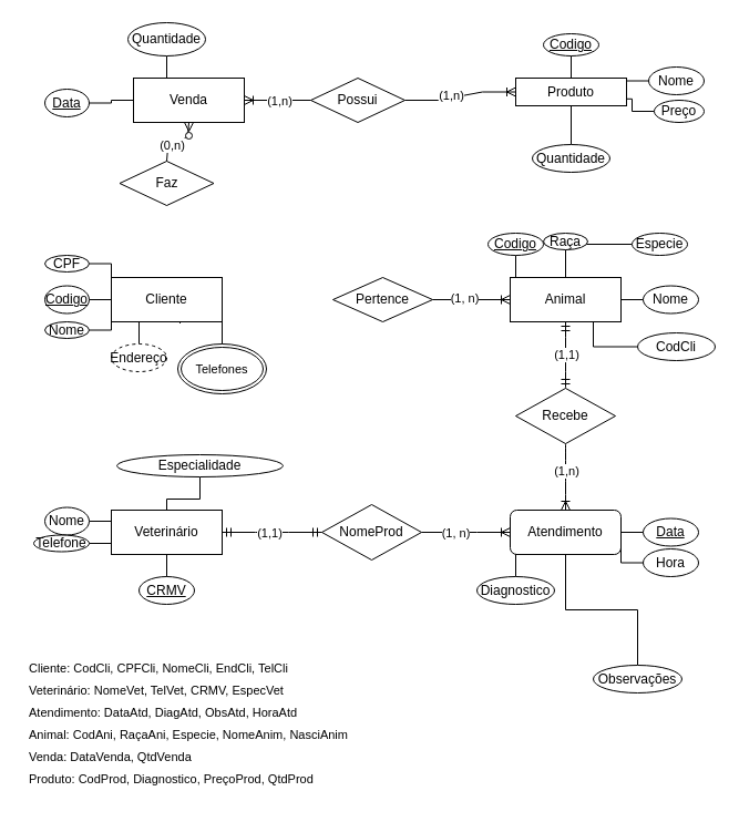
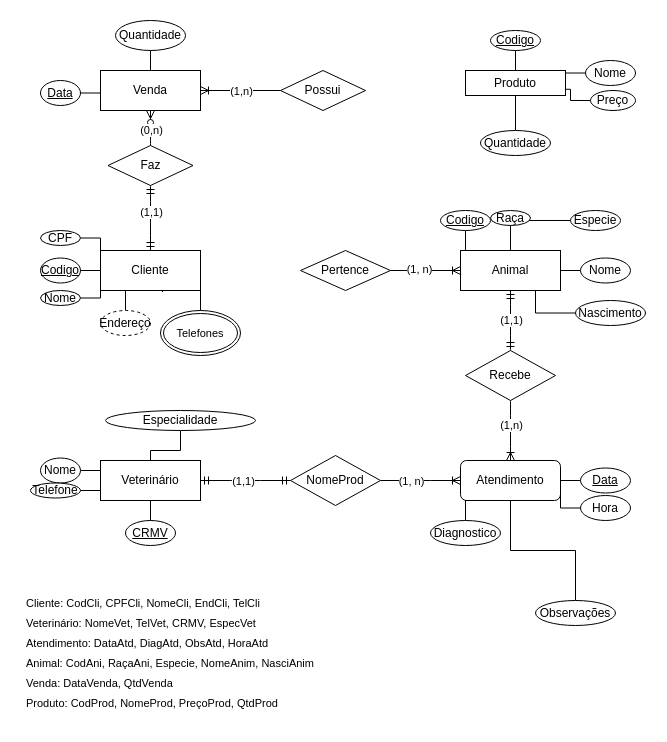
  <mxCell id="0" />
  <mxCell id="1" parent="0" />
  <mxCell id="2" value="Cliente" style="whiteSpace=wrap;html=1;align=center;labelBackgroundColor=none;" vertex="1" parent="1"><mxGeometry x="100" y="250" width="100" height="40" as="geometry" /></mxCell>
  <mxCell id="3" value="Animal" style="whiteSpace=wrap;html=1;align=center;labelBackgroundColor=none;" vertex="1" parent="1"><mxGeometry x="460" y="250" width="100" height="40" as="geometry" /></mxCell>
  <mxCell id="4" value="Veterinário" style="whiteSpace=wrap;html=1;align=center;labelBackgroundColor=none;" vertex="1" parent="1"><mxGeometry x="100" y="460" width="100" height="40" as="geometry" /></mxCell>
  <mxCell id="5" value="Atendimento" style="whiteSpace=wrap;html=1;align=center;labelBackgroundColor=none;rounded=1;" vertex="1" parent="1"><mxGeometry x="460" y="460" width="100" height="40" as="geometry" /></mxCell>
  <mxCell id="6" value="Produto" style="whiteSpace=wrap;html=1;align=center;labelBackgroundColor=none;" vertex="1" parent="1"><mxGeometry x="465" y="70" width="100" height="25" as="geometry" /></mxCell>
- <mxCell id="7" value="Venda" style="whiteSpace=wrap;html=1;align=center;labelBackgroundColor=none;" vertex="1" parent="1"><mxGeometry x="120" y="70" width="100" height="40" as="geometry" /></mxCell>
+ <mxCell id="7" value="Venda" style="whiteSpace=wrap;html=1;align=center;labelBackgroundColor=none;" vertex="1" parent="1"><mxGeometry x="100" y="70" width="100" height="40" as="geometry" /></mxCell>
  <mxCell id="8" value="Pertence" style="shape=rhombus;perimeter=rhombusPerimeter;whiteSpace=wrap;html=1;align=center;" vertex="1" parent="1"><mxGeometry x="300" y="250" width="90" height="40" as="geometry" /></mxCell>
  <mxCell id="9" value="" style="edgeStyle=entityRelationEdgeStyle;fontSize=12;html=1;endArrow=ERoneToMany;rounded=0;exitX=1;exitY=0.5;exitDx=0;exitDy=0;entryX=0;entryY=0.5;entryDx=0;entryDy=0;" edge="1" parent="1" source="8" target="3"><mxGeometry width="100" height="100" relative="1" as="geometry"><mxPoint x="440" y="400" as="sourcePoint" /><mxPoint x="540" y="300" as="targetPoint" /></mxGeometry></mxCell>
  <mxCell id="10" value="(1, n)" style="edgeLabel;html=1;align=center;verticalAlign=middle;resizable=0;points=[];" vertex="1" connectable="0" parent="9"><mxGeometry x="-0.207" y="2" relative="1" as="geometry"><mxPoint as="offset" /></mxGeometry></mxCell>
  <mxCell id="11" value="Recebe" style="shape=rhombus;perimeter=rhombusPerimeter;whiteSpace=wrap;html=1;align=center;" vertex="1" parent="1"><mxGeometry x="465" y="350" width="90" height="50" as="geometry" /></mxCell>
  <mxCell id="12" value="NomeProd" style="shape=rhombus;perimeter=rhombusPerimeter;whiteSpace=wrap;html=1;align=center;" vertex="1" parent="1"><mxGeometry x="290" y="455" width="90" height="50" as="geometry" /></mxCell>
  <mxCell id="13" value="" style="edgeStyle=orthogonalEdgeStyle;fontSize=12;html=1;endArrow=ERoneToMany;rounded=0;entryX=0.5;entryY=0;entryDx=0;entryDy=0;exitX=0.5;exitY=1;exitDx=0;exitDy=0;curved=1;" edge="1" parent="1" source="11" target="5"><mxGeometry width="100" height="100" relative="1" as="geometry"><mxPoint x="440" y="440" as="sourcePoint" /><mxPoint x="540" y="340" as="targetPoint" /></mxGeometry></mxCell>
  <mxCell id="14" value="(1,n)" style="edgeLabel;html=1;align=center;verticalAlign=middle;resizable=0;points=[];" vertex="1" connectable="0" parent="13"><mxGeometry x="-0.189" y="4" relative="1" as="geometry"><mxPoint x="-4" as="offset" /></mxGeometry></mxCell>
  <mxCell id="15" value="" style="edgeStyle=orthogonalEdgeStyle;fontSize=12;html=1;endArrow=ERmandOne;startArrow=ERmandOne;rounded=0;entryX=0.5;entryY=1;entryDx=0;entryDy=0;exitX=0.5;exitY=0;exitDx=0;exitDy=0;curved=1;" edge="1" parent="1" source="11" target="3"><mxGeometry width="100" height="100" relative="1" as="geometry"><mxPoint x="440" y="440" as="sourcePoint" /><mxPoint x="540" y="340" as="targetPoint" /></mxGeometry></mxCell>
  <mxCell id="16" value="(1,1)" style="edgeLabel;html=1;align=center;verticalAlign=middle;resizable=0;points=[];" vertex="1" connectable="0" parent="15"><mxGeometry x="0.022" y="-4" relative="1" as="geometry"><mxPoint x="-4" as="offset" /></mxGeometry></mxCell>
  <mxCell id="17" value="" style="edgeStyle=entityRelationEdgeStyle;fontSize=12;html=1;endArrow=ERoneToMany;rounded=0;entryX=0;entryY=0.5;entryDx=0;entryDy=0;exitX=1;exitY=0.5;exitDx=0;exitDy=0;" edge="1" parent="1" source="12" target="5"><mxGeometry width="100" height="100" relative="1" as="geometry"><mxPoint x="440" y="440" as="sourcePoint" /><mxPoint x="540" y="340" as="targetPoint" /></mxGeometry></mxCell>
  <mxCell id="18" value="(1, n)" style="edgeLabel;html=1;align=center;verticalAlign=middle;resizable=0;points=[];" vertex="1" connectable="0" parent="17"><mxGeometry x="-0.333" y="-3" relative="1" as="geometry"><mxPoint x="3" y="-3" as="offset" /></mxGeometry></mxCell>
  <mxCell id="19" value="" style="edgeStyle=entityRelationEdgeStyle;fontSize=12;html=1;endArrow=ERmandOne;startArrow=ERmandOne;rounded=0;entryX=1;entryY=0.5;entryDx=0;entryDy=0;exitX=0;exitY=0.5;exitDx=0;exitDy=0;" edge="1" parent="1" source="12" target="4"><mxGeometry width="100" height="100" relative="1" as="geometry"><mxPoint x="440" y="440" as="sourcePoint" /><mxPoint x="540" y="340" as="targetPoint" /></mxGeometry></mxCell>
  <mxCell id="20" value="(1,1)" style="edgeLabel;html=1;align=center;verticalAlign=middle;resizable=0;points=[];" vertex="1" connectable="0" parent="19"><mxGeometry x="0.074" relative="1" as="geometry"><mxPoint as="offset" /></mxGeometry></mxCell>
  <mxCell id="21" value="Faz" style="shape=rhombus;perimeter=rhombusPerimeter;whiteSpace=wrap;html=1;align=center;" vertex="1" parent="1"><mxGeometry x="107.5" y="145" width="85" height="40" as="geometry" /></mxCell>
+ <mxCell id="22" value="" style="edgeStyle=orthogonalEdgeStyle;fontSize=12;html=1;endArrow=ERmandOne;startArrow=ERmandOne;rounded=0;entryX=0.5;entryY=0;entryDx=0;entryDy=0;exitX=0.5;exitY=1;exitDx=0;exitDy=0;curved=1;" edge="1" parent="1" source="21" target="2"><mxGeometry width="100" height="100" relative="1" as="geometry"><mxPoint x="440" y="440" as="sourcePoint" /><mxPoint x="540" y="340" as="targetPoint" /></mxGeometry></mxCell>
+ <mxCell id="23" value="(1,1)" style="edgeLabel;html=1;align=center;verticalAlign=middle;resizable=0;points=[];" vertex="1" connectable="0" parent="22"><mxGeometry x="-0.187" y="3" relative="1" as="geometry"><mxPoint x="-3" as="offset" /></mxGeometry></mxCell>
  <mxCell id="24" value="" style="edgeStyle=orthogonalEdgeStyle;fontSize=12;html=1;endArrow=ERzeroToMany;endFill=1;rounded=0;curved=1;entryX=0.5;entryY=1;entryDx=0;entryDy=0;exitX=0.5;exitY=0;exitDx=0;exitDy=0;" edge="1" parent="1" source="21" target="7"><mxGeometry width="100" height="100" relative="1" as="geometry"><mxPoint x="440" y="440" as="sourcePoint" /><mxPoint x="540" y="340" as="targetPoint" /></mxGeometry></mxCell>
  <mxCell id="25" value="(0,n)" style="edgeLabel;html=1;align=center;verticalAlign=middle;resizable=0;points=[];" vertex="1" connectable="0" parent="24"><mxGeometry x="-0.093" y="-3" relative="1" as="geometry"><mxPoint x="-3" as="offset" /></mxGeometry></mxCell>
  <mxCell id="26" value="Possui" style="shape=rhombus;perimeter=rhombusPerimeter;whiteSpace=wrap;html=1;align=center;" vertex="1" parent="1"><mxGeometry x="280" y="70" width="85" height="40" as="geometry" /></mxCell>
- <mxCell id="27" value="" style="edgeStyle=entityRelationEdgeStyle;fontSize=12;html=1;endArrow=ERoneToMany;rounded=0;entryX=0;entryY=0.5;entryDx=0;entryDy=0;exitX=1;exitY=0.5;exitDx=0;exitDy=0;" edge="1" parent="1" source="26" target="6"><mxGeometry width="100" height="100" relative="1" as="geometry"><mxPoint x="440" y="440" as="sourcePoint" /><mxPoint x="540" y="340" as="targetPoint" /></mxGeometry></mxCell>
- <mxCell id="28" value="(1,n)" style="edgeLabel;html=1;align=center;verticalAlign=middle;resizable=0;points=[];" vertex="1" connectable="0" parent="27"><mxGeometry x="-0.167" y="2" relative="1" as="geometry"><mxPoint as="offset" /></mxGeometry></mxCell>
  <mxCell id="29" value="" style="edgeStyle=entityRelationEdgeStyle;fontSize=12;html=1;endArrow=ERoneToMany;rounded=0;entryX=1;entryY=0.5;entryDx=0;entryDy=0;exitX=0;exitY=0.5;exitDx=0;exitDy=0;" edge="1" parent="1" source="26" target="7"><mxGeometry width="100" height="100" relative="1" as="geometry"><mxPoint x="440" y="440" as="sourcePoint" /><mxPoint x="540" y="340" as="targetPoint" /></mxGeometry></mxCell>
  <mxCell id="30" value="(1,n)" style="edgeLabel;html=1;align=center;verticalAlign=middle;resizable=0;points=[];" vertex="1" connectable="0" parent="29"><mxGeometry x="0.133" y="1" relative="1" as="geometry"><mxPoint x="5" y="-1" as="offset" /></mxGeometry></mxCell>
  <mxCell id="31" style="edgeStyle=orthogonalEdgeStyle;rounded=0;orthogonalLoop=1;jettySize=auto;html=1;entryX=0;entryY=0.5;entryDx=0;entryDy=0;endArrow=none;endFill=0;" edge="1" parent="1" source="32" target="2"><mxGeometry relative="1" as="geometry" /></mxCell>
  <mxCell id="32" value="Codigo" style="ellipse;whiteSpace=wrap;html=1;align=center;fontStyle=4;" vertex="1" parent="1"><mxGeometry x="40" y="257.5" width="40" height="25" as="geometry" /></mxCell>
  <mxCell id="33" style="edgeStyle=orthogonalEdgeStyle;shape=connector;rounded=0;orthogonalLoop=1;jettySize=auto;html=1;entryX=0;entryY=0.5;entryDx=0;entryDy=0;strokeColor=default;align=center;verticalAlign=middle;fontFamily=Helvetica;fontSize=11;fontColor=default;labelBackgroundColor=default;endArrow=none;endFill=0;" edge="1" parent="1" source="34" target="7"><mxGeometry relative="1" as="geometry" /></mxCell>
  <mxCell id="34" value="Data" style="ellipse;whiteSpace=wrap;html=1;align=center;fontStyle=4;" vertex="1" parent="1"><mxGeometry x="40" y="80" width="40" height="25" as="geometry" /></mxCell>
  <mxCell id="35" style="edgeStyle=orthogonalEdgeStyle;shape=connector;rounded=0;orthogonalLoop=1;jettySize=auto;html=1;strokeColor=default;align=center;verticalAlign=middle;fontFamily=Helvetica;fontSize=11;fontColor=default;labelBackgroundColor=default;endArrow=none;endFill=0;" edge="1" parent="1" source="36" target="6"><mxGeometry relative="1" as="geometry" /></mxCell>
  <mxCell id="36" value="Codigo" style="ellipse;whiteSpace=wrap;html=1;align=center;fontStyle=4;" vertex="1" parent="1"><mxGeometry x="490" y="30" width="50" height="20" as="geometry" /></mxCell>
  <mxCell id="37" value="" style="edgeStyle=orthogonalEdgeStyle;shape=connector;rounded=0;orthogonalLoop=1;jettySize=auto;html=1;strokeColor=default;align=center;verticalAlign=middle;fontFamily=Helvetica;fontSize=11;fontColor=default;labelBackgroundColor=default;endArrow=none;endFill=0;" edge="1" parent="1" source="38" target="3"><mxGeometry relative="1" as="geometry" /></mxCell>
  <mxCell id="38" value="Codigo" style="ellipse;whiteSpace=wrap;html=1;align=center;fontStyle=4;" vertex="1" parent="1"><mxGeometry x="440" y="210" width="50" height="20" as="geometry" /></mxCell>
  <mxCell id="39" value="" style="edgeStyle=orthogonalEdgeStyle;shape=connector;rounded=0;orthogonalLoop=1;jettySize=auto;html=1;strokeColor=default;align=center;verticalAlign=middle;fontFamily=Helvetica;fontSize=11;fontColor=default;labelBackgroundColor=default;endArrow=none;endFill=0;" edge="1" parent="1" source="40" target="5"><mxGeometry relative="1" as="geometry" /></mxCell>
  <mxCell id="40" value="Data" style="ellipse;whiteSpace=wrap;html=1;align=center;fontStyle=4;" vertex="1" parent="1"><mxGeometry x="580" y="467.5" width="50" height="25" as="geometry" /></mxCell>
  <mxCell id="41" value="" style="edgeStyle=orthogonalEdgeStyle;shape=connector;rounded=0;orthogonalLoop=1;jettySize=auto;html=1;strokeColor=default;align=center;verticalAlign=middle;fontFamily=Helvetica;fontSize=11;fontColor=default;labelBackgroundColor=default;endArrow=none;endFill=0;" edge="1" parent="1" source="42" target="4"><mxGeometry relative="1" as="geometry" /></mxCell>
  <mxCell id="42" value="CRMV" style="ellipse;whiteSpace=wrap;html=1;align=center;fontStyle=4;" vertex="1" parent="1"><mxGeometry x="125" y="520" width="50" height="25" as="geometry" /></mxCell>
  <mxCell id="43" style="edgeStyle=orthogonalEdgeStyle;shape=connector;rounded=0;orthogonalLoop=1;jettySize=auto;html=1;entryX=0;entryY=0.5;entryDx=0;entryDy=0;strokeColor=default;align=center;verticalAlign=middle;fontFamily=Helvetica;fontSize=11;fontColor=default;labelBackgroundColor=default;endArrow=none;endFill=0;" edge="1" parent="1" source="44" target="2"><mxGeometry relative="1" as="geometry" /></mxCell>
  <mxCell id="44" value="Nome" style="ellipse;whiteSpace=wrap;html=1;align=center;" vertex="1" parent="1"><mxGeometry x="40" y="290" width="40" height="15" as="geometry" /></mxCell>
  <mxCell id="45" style="edgeStyle=orthogonalEdgeStyle;shape=connector;rounded=0;orthogonalLoop=1;jettySize=auto;html=1;entryX=0;entryY=0.25;entryDx=0;entryDy=0;strokeColor=default;align=center;verticalAlign=middle;fontFamily=Helvetica;fontSize=11;fontColor=default;labelBackgroundColor=default;endArrow=none;endFill=0;" edge="1" parent="1" source="46" target="2"><mxGeometry relative="1" as="geometry" /></mxCell>
  <mxCell id="46" value="CPF" style="ellipse;whiteSpace=wrap;html=1;align=center;" vertex="1" parent="1"><mxGeometry x="40" y="230" width="40" height="15" as="geometry" /></mxCell>
  <mxCell id="47" style="edgeStyle=orthogonalEdgeStyle;shape=connector;rounded=0;orthogonalLoop=1;jettySize=auto;html=1;strokeColor=default;align=center;verticalAlign=middle;fontFamily=Helvetica;fontSize=11;fontColor=default;labelBackgroundColor=default;endArrow=none;endFill=0;" edge="1" parent="1" source="48" target="2"><mxGeometry relative="1" as="geometry" /></mxCell>
  <mxCell id="48" value="Endereço" style="ellipse;whiteSpace=wrap;html=1;align=center;dashed=1;" vertex="1" parent="1"><mxGeometry x="100" y="310" width="50" height="25" as="geometry" /></mxCell>
  <mxCell id="49" value="Telefones" style="ellipse;shape=doubleEllipse;margin=3;whiteSpace=wrap;html=1;align=center;fontFamily=Helvetica;fontSize=11;fontColor=default;labelBackgroundColor=default;" vertex="1" parent="1"><mxGeometry x="160" y="310" width="80" height="45" as="geometry" /></mxCell>
  <mxCell id="50" style="edgeStyle=orthogonalEdgeStyle;shape=connector;rounded=0;orthogonalLoop=1;jettySize=auto;html=1;entryX=0.62;entryY=1.036;entryDx=0;entryDy=0;entryPerimeter=0;strokeColor=default;align=center;verticalAlign=middle;fontFamily=Helvetica;fontSize=11;fontColor=default;labelBackgroundColor=default;endArrow=none;endFill=0;" edge="1" parent="1" source="49" target="2"><mxGeometry relative="1" as="geometry" /></mxCell>
  <mxCell id="51" value="" style="edgeStyle=orthogonalEdgeStyle;shape=connector;rounded=0;orthogonalLoop=1;jettySize=auto;html=1;strokeColor=default;align=center;verticalAlign=middle;fontFamily=Helvetica;fontSize=11;fontColor=default;labelBackgroundColor=default;endArrow=none;endFill=0;" edge="1" parent="1" source="52" target="3"><mxGeometry relative="1" as="geometry" /></mxCell>
  <mxCell id="52" value="Nome" style="ellipse;whiteSpace=wrap;html=1;align=center;" vertex="1" parent="1"><mxGeometry x="580" y="257.5" width="50" height="25" as="geometry" /></mxCell>
  <mxCell id="53" value="" style="edgeStyle=orthogonalEdgeStyle;shape=connector;rounded=0;orthogonalLoop=1;jettySize=auto;html=1;strokeColor=default;align=center;verticalAlign=middle;fontFamily=Helvetica;fontSize=11;fontColor=default;labelBackgroundColor=default;endArrow=none;endFill=0;" edge="1" parent="1" source="54" target="3"><mxGeometry relative="1" as="geometry" /></mxCell>
  <mxCell id="54" value="Especie" style="ellipse;whiteSpace=wrap;html=1;align=center;" vertex="1" parent="1"><mxGeometry x="570" y="210" width="50" height="20" as="geometry" /></mxCell>
  <mxCell id="55" value="" style="edgeStyle=orthogonalEdgeStyle;shape=connector;rounded=0;orthogonalLoop=1;jettySize=auto;html=1;strokeColor=default;align=center;verticalAlign=middle;fontFamily=Helvetica;fontSize=11;fontColor=default;labelBackgroundColor=default;endArrow=none;endFill=0;" edge="1" parent="1" source="56" target="3"><mxGeometry relative="1" as="geometry" /></mxCell>
  <mxCell id="56" value="Raça" style="ellipse;whiteSpace=wrap;html=1;align=center;" vertex="1" parent="1"><mxGeometry x="490" y="210" width="40" height="15" as="geometry" /></mxCell>
  <mxCell id="57" style="edgeStyle=orthogonalEdgeStyle;shape=connector;rounded=0;orthogonalLoop=1;jettySize=auto;html=1;entryX=0.75;entryY=1;entryDx=0;entryDy=0;strokeColor=default;align=center;verticalAlign=middle;fontFamily=Helvetica;fontSize=11;fontColor=default;labelBackgroundColor=default;endArrow=none;endFill=0;" edge="1" parent="1" source="58" target="3"><mxGeometry relative="1" as="geometry" /></mxCell>
- <mxCell id="58" value="CodCli" style="ellipse;whiteSpace=wrap;html=1;align=center;" vertex="1" parent="1"><mxGeometry x="575" y="300" width="70" height="25" as="geometry" /></mxCell>
+ <mxCell id="58" value="Nascimento" style="ellipse;whiteSpace=wrap;html=1;align=center;" vertex="1" parent="1"><mxGeometry x="575" y="300" width="70" height="25" as="geometry" /></mxCell>
  <mxCell id="59" style="edgeStyle=orthogonalEdgeStyle;shape=connector;rounded=0;orthogonalLoop=1;jettySize=auto;html=1;entryX=1;entryY=0.75;entryDx=0;entryDy=0;strokeColor=default;align=center;verticalAlign=middle;fontFamily=Helvetica;fontSize=11;fontColor=default;labelBackgroundColor=default;endArrow=none;endFill=0;" edge="1" parent="1" source="60" target="5"><mxGeometry relative="1" as="geometry" /></mxCell>
  <mxCell id="60" value="Hora" style="ellipse;whiteSpace=wrap;html=1;align=center;" vertex="1" parent="1"><mxGeometry x="580" y="495" width="50" height="25" as="geometry" /></mxCell>
  <mxCell id="61" value="" style="edgeStyle=orthogonalEdgeStyle;shape=connector;rounded=0;orthogonalLoop=1;jettySize=auto;html=1;strokeColor=default;align=center;verticalAlign=middle;fontFamily=Helvetica;fontSize=11;fontColor=default;labelBackgroundColor=default;endArrow=none;endFill=0;" edge="1" parent="1" source="62" target="5"><mxGeometry relative="1" as="geometry" /></mxCell>
  <mxCell id="62" value="Diagnostico" style="ellipse;whiteSpace=wrap;html=1;align=center;" vertex="1" parent="1"><mxGeometry x="430" y="520" width="70" height="25" as="geometry" /></mxCell>
  <mxCell id="63" value="" style="edgeStyle=orthogonalEdgeStyle;shape=connector;rounded=0;orthogonalLoop=1;jettySize=auto;html=1;strokeColor=default;align=center;verticalAlign=middle;fontFamily=Helvetica;fontSize=11;fontColor=default;labelBackgroundColor=default;endArrow=none;endFill=0;" edge="1" parent="1" source="64" target="5"><mxGeometry relative="1" as="geometry" /></mxCell>
  <mxCell id="64" value="Observações" style="ellipse;whiteSpace=wrap;html=1;align=center;" vertex="1" parent="1"><mxGeometry x="535" y="600" width="80" height="25" as="geometry" /></mxCell>
  <mxCell id="65" value="" style="edgeStyle=orthogonalEdgeStyle;shape=connector;rounded=0;orthogonalLoop=1;jettySize=auto;html=1;strokeColor=default;align=center;verticalAlign=middle;fontFamily=Helvetica;fontSize=11;fontColor=default;labelBackgroundColor=default;endArrow=none;endFill=0;" edge="1" parent="1" source="66" target="4"><mxGeometry relative="1" as="geometry" /></mxCell>
  <mxCell id="66" value="Nome" style="ellipse;whiteSpace=wrap;html=1;align=center;" vertex="1" parent="1"><mxGeometry x="40" y="457.5" width="40" height="25" as="geometry" /></mxCell>
  <mxCell id="67" style="edgeStyle=orthogonalEdgeStyle;shape=connector;rounded=0;orthogonalLoop=1;jettySize=auto;html=1;entryX=0;entryY=0.5;entryDx=0;entryDy=0;strokeColor=default;align=center;verticalAlign=middle;fontFamily=Helvetica;fontSize=11;fontColor=default;labelBackgroundColor=default;endArrow=none;endFill=0;" edge="1" parent="1" source="68" target="4"><mxGeometry relative="1" as="geometry" /></mxCell>
  <mxCell id="68" value="Telefone" style="ellipse;whiteSpace=wrap;html=1;align=center;" vertex="1" parent="1"><mxGeometry x="30" y="482.5" width="50" height="15" as="geometry" /></mxCell>
  <mxCell id="69" style="edgeStyle=orthogonalEdgeStyle;shape=connector;rounded=0;orthogonalLoop=1;jettySize=auto;html=1;entryX=0.5;entryY=0;entryDx=0;entryDy=0;strokeColor=default;align=center;verticalAlign=middle;fontFamily=Helvetica;fontSize=11;fontColor=default;labelBackgroundColor=default;endArrow=none;endFill=0;" edge="1" parent="1" source="70" target="4"><mxGeometry relative="1" as="geometry" /></mxCell>
  <mxCell id="70" value="Especialidade" style="ellipse;whiteSpace=wrap;html=1;align=center;" vertex="1" parent="1"><mxGeometry x="105" y="410" width="150" height="20" as="geometry" /></mxCell>
  <mxCell id="71" style="edgeStyle=orthogonalEdgeStyle;shape=connector;rounded=0;orthogonalLoop=1;jettySize=auto;html=1;entryX=1;entryY=0.25;entryDx=0;entryDy=0;strokeColor=default;align=center;verticalAlign=middle;fontFamily=Helvetica;fontSize=11;fontColor=default;labelBackgroundColor=default;endArrow=none;endFill=0;" edge="1" parent="1" source="72" target="6"><mxGeometry relative="1" as="geometry" /></mxCell>
  <mxCell id="72" value="Nome" style="ellipse;whiteSpace=wrap;html=1;align=center;" vertex="1" parent="1"><mxGeometry x="585" y="60" width="50" height="25" as="geometry" /></mxCell>
  <mxCell id="73" style="edgeStyle=orthogonalEdgeStyle;shape=connector;rounded=0;orthogonalLoop=1;jettySize=auto;html=1;entryX=1;entryY=0.75;entryDx=0;entryDy=0;strokeColor=default;align=center;verticalAlign=middle;fontFamily=Helvetica;fontSize=11;fontColor=default;labelBackgroundColor=default;endArrow=none;endFill=0;" edge="1" parent="1" source="74" target="6"><mxGeometry relative="1" as="geometry" /></mxCell>
  <mxCell id="74" value="Preço" style="ellipse;whiteSpace=wrap;html=1;align=center;" vertex="1" parent="1"><mxGeometry x="590" y="90" width="45" height="20" as="geometry" /></mxCell>
  <mxCell id="75" style="edgeStyle=orthogonalEdgeStyle;shape=connector;rounded=0;orthogonalLoop=1;jettySize=auto;html=1;entryX=0.5;entryY=1;entryDx=0;entryDy=0;strokeColor=default;align=center;verticalAlign=middle;fontFamily=Helvetica;fontSize=11;fontColor=default;labelBackgroundColor=default;endArrow=none;endFill=0;" edge="1" parent="1" source="76" target="6"><mxGeometry relative="1" as="geometry" /></mxCell>
  <mxCell id="76" value="Quantidade" style="ellipse;whiteSpace=wrap;html=1;align=center;" vertex="1" parent="1"><mxGeometry x="480" y="130" width="70" height="25" as="geometry" /></mxCell>
  <mxCell id="77" style="edgeStyle=orthogonalEdgeStyle;shape=connector;rounded=0;orthogonalLoop=1;jettySize=auto;html=1;entryX=0.5;entryY=0;entryDx=0;entryDy=0;strokeColor=default;align=center;verticalAlign=middle;fontFamily=Helvetica;fontSize=11;fontColor=default;labelBackgroundColor=default;endArrow=none;endFill=0;" edge="1" parent="1" source="78" target="7"><mxGeometry relative="1" as="geometry" /></mxCell>
  <mxCell id="78" value="Quantidade" style="ellipse;whiteSpace=wrap;html=1;align=center;" vertex="1" parent="1"><mxGeometry x="115" y="20" width="70" height="30" as="geometry" /></mxCell>
  <mxCell id="79" value="Cliente: CodCli, CPFCli, NomeCli, EndCli, TelCli" style="text;strokeColor=none;fillColor=none;spacingLeft=4;spacingRight=4;overflow=hidden;rotatable=0;points=[[0,0.5],[1,0.5]];portConstraint=eastwest;fontSize=11;whiteSpace=wrap;html=1;fontFamily=Helvetica;fontColor=default;labelBackgroundColor=default;" vertex="1" parent="1"><mxGeometry x="20" y="590" width="390" height="30" as="geometry" /></mxCell>
  <mxCell id="80" value="Veterinário: NomeVet, TelVet, CRMV, EspecVet" style="text;strokeColor=none;fillColor=none;spacingLeft=4;spacingRight=4;overflow=hidden;rotatable=0;points=[[0,0.5],[1,0.5]];portConstraint=eastwest;fontSize=11;whiteSpace=wrap;html=1;fontFamily=Helvetica;fontColor=default;labelBackgroundColor=default;" vertex="1" parent="1"><mxGeometry x="20" y="610" width="390" height="30" as="geometry" /></mxCell>
  <mxCell id="81" value="Atendimento: DataAtd, DiagAtd, ObsAtd, HoraAtd" style="text;strokeColor=none;fillColor=none;spacingLeft=4;spacingRight=4;overflow=hidden;rotatable=0;points=[[0,0.5],[1,0.5]];portConstraint=eastwest;fontSize=11;whiteSpace=wrap;html=1;fontFamily=Helvetica;fontColor=default;labelBackgroundColor=default;" vertex="1" parent="1"><mxGeometry x="20" y="630" width="390" height="30" as="geometry" /></mxCell>
  <mxCell id="82" value="Animal: CodAni, RaçaAni, Especie, NomeAnim, NasciAnim" style="text;strokeColor=none;fillColor=none;spacingLeft=4;spacingRight=4;overflow=hidden;rotatable=0;points=[[0,0.5],[1,0.5]];portConstraint=eastwest;fontSize=11;whiteSpace=wrap;html=1;fontFamily=Helvetica;fontColor=default;labelBackgroundColor=default;" vertex="1" parent="1"><mxGeometry x="20" y="650" width="390" height="30" as="geometry" /></mxCell>
  <mxCell id="83" value="Venda: DataVenda, QtdVenda&amp;nbsp;" style="text;strokeColor=none;fillColor=none;spacingLeft=4;spacingRight=4;overflow=hidden;rotatable=0;points=[[0,0.5],[1,0.5]];portConstraint=eastwest;fontSize=11;whiteSpace=wrap;html=1;fontFamily=Helvetica;fontColor=default;labelBackgroundColor=default;" vertex="1" parent="1"><mxGeometry x="20" y="670" width="390" height="30" as="geometry" /></mxCell>
- <mxCell id="84" value="Produto: CodProd, Diagnostico, PreçoProd, QtdProd" style="text;strokeColor=none;fillColor=none;spacingLeft=4;spacingRight=4;overflow=hidden;rotatable=0;points=[[0,0.5],[1,0.5]];portConstraint=eastwest;fontSize=11;whiteSpace=wrap;html=1;fontFamily=Helvetica;fontColor=default;labelBackgroundColor=default;" vertex="1" parent="1"><mxGeometry x="20" y="690" width="390" height="30" as="geometry" /></mxCell>
+ <mxCell id="84" value="Produto: CodProd, NomeProd, PreçoProd, QtdProd" style="text;strokeColor=none;fillColor=none;spacingLeft=4;spacingRight=4;overflow=hidden;rotatable=0;points=[[0,0.5],[1,0.5]];portConstraint=eastwest;fontSize=11;whiteSpace=wrap;html=1;fontFamily=Helvetica;fontColor=default;labelBackgroundColor=default;" vertex="1" parent="1"><mxGeometry x="20" y="690" width="390" height="30" as="geometry" /></mxCell>
